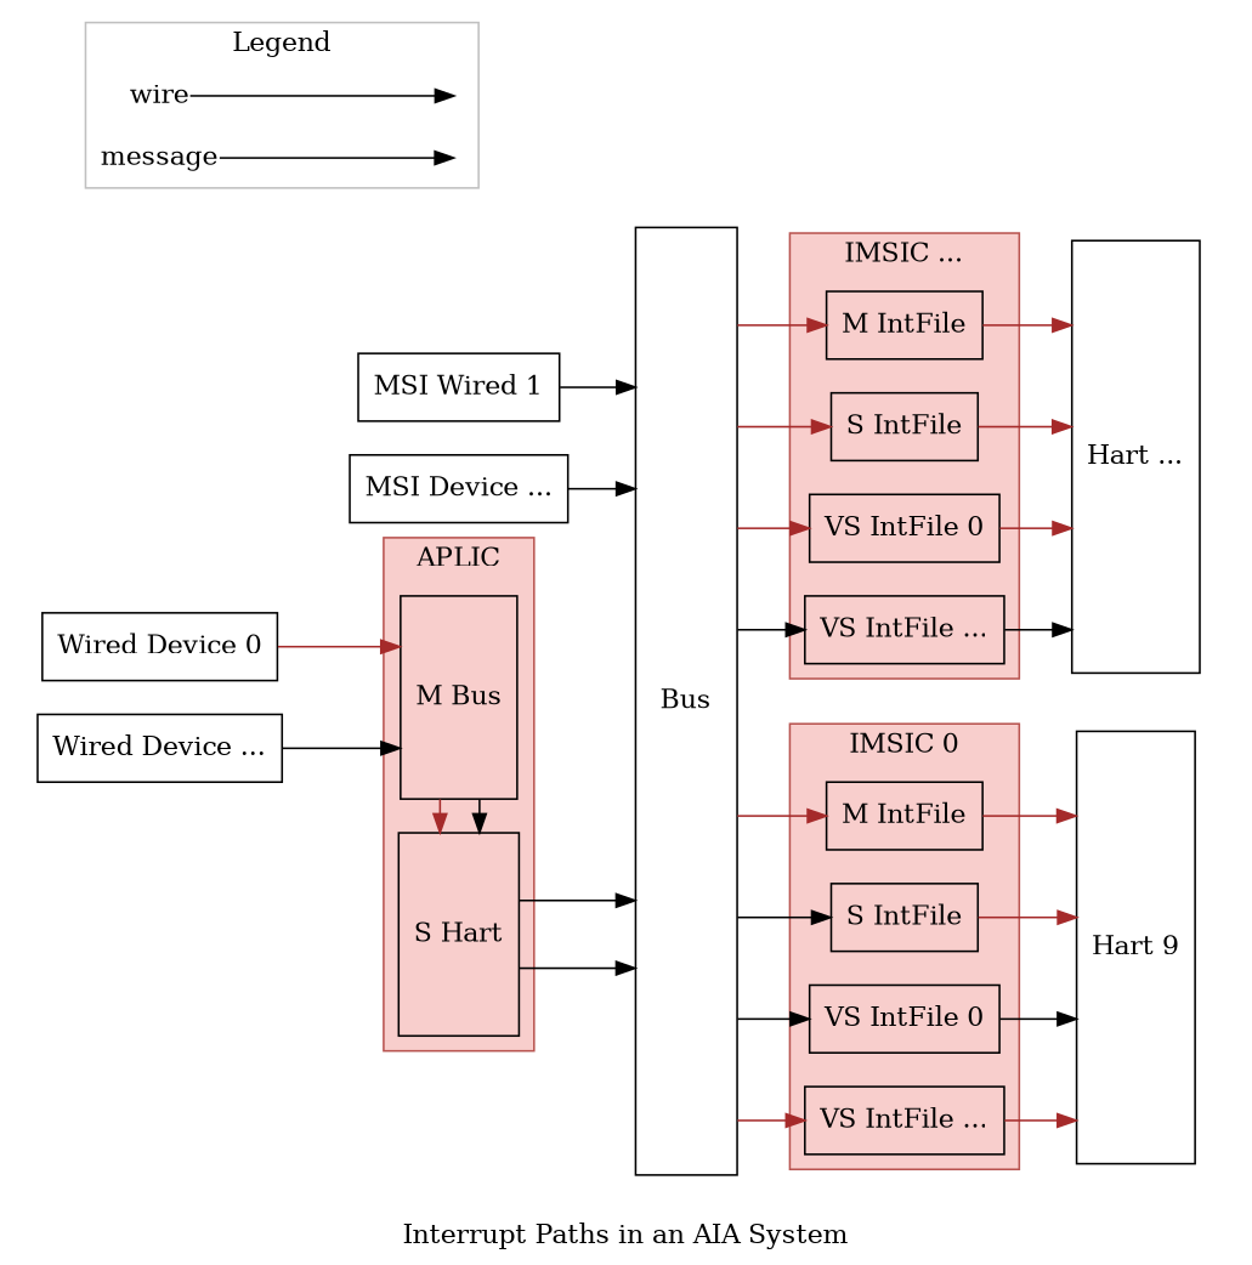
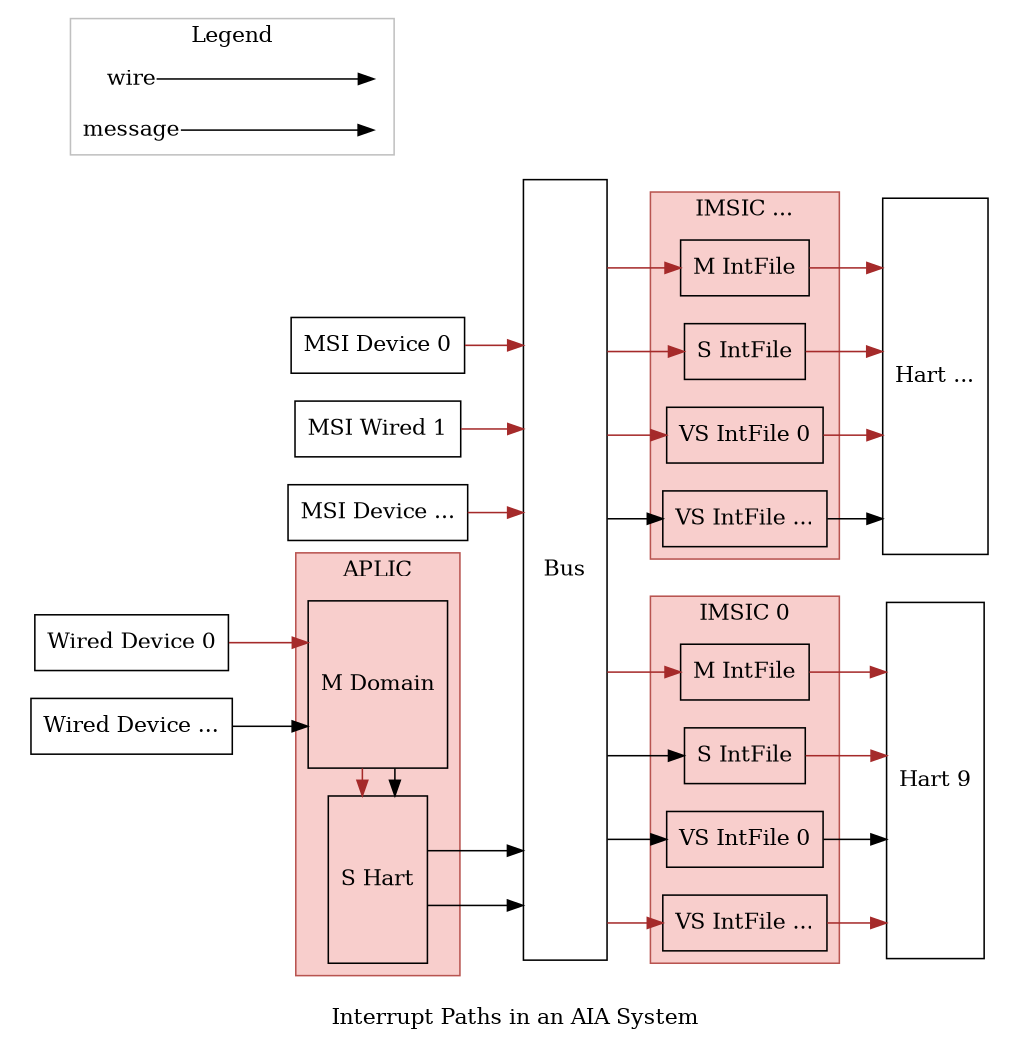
  digraph {
    label="Interrupt Paths in an AIA System"
    rankdir=LR
    splines=ortho
    node [shape=box]
    edge [color=brown]
-   n1 [height=1.5 label="M Bus"]
+   n1 [height=1.5 label="M Domain"]
    n2 [height=1.5 label="S Hart"]
    n3 [label="M IntFile"]
    n4 [label="S IntFile"]
    n5 [label="VS IntFile 0"]
    n6 [label="VS IntFile ..."]
    n7 [height=3.2 label="Hart 9"]
    n8 [label="M IntFile"]
    n9 [label="S IntFile"]
    n10 [label="VS IntFile 0"]
    n11 [label="VS IntFile ..."]
    n12 [height=3.2 label="Hart ..."]
+   n13 [label="MSI Device 0"]
    n14 [height=7 label=Bus]
    n15 [label="MSI Wired 1"]
    n16 [label="MSI Device ..."]
    n17 [label="Wired Device 0"]
    n18 [label="Wired Device ..."]
    n19 [label=wire shape=plain]
    n20 [label=" " shape=plain]
    n21 [label=message shape=plain]
    n22 [label=" " shape=plain]
    subgraph sub_1 {
      cluster=True
      label=""
      pencolor=transparent
+     n13
      n14
      n15
      n16
      n17
      n18
      subgraph sub_2 {
        bgcolor="#F8CECC"
        cluster=True
        label=APLIC
        pencolor="#B85450"
        style=filled
        n1
        n2
      }
      subgraph sub_3 {
        cluster=True
        label=""
        pencolor=transparent
        n7
        subgraph sub_4 {
          bgcolor="#F8CECC"
          cluster=True
          label="IMSIC 0"
          pencolor="#B85450"
          style=filled
          n3
          n4
          n5
          n6
        }
      }
      subgraph sub_5 {
        cluster=True
        label=""
        pencolor=transparent
        n12
        subgraph sub_6 {
          bgcolor="#F8CECC"
          cluster=True
          label="IMSIC ..."
          pencolor="#B85450"
          style=filled
          n8
          n9
          n10
          n11
        }
      }
    }
    subgraph sub_7 {
      cluster=True
      label=Legend
      pencolor=gray
      n19
      n20
      n21
      n22
    }
    n1 -> n2 [constraint=False]
    n1 -> n2 [color=black constraint=False]
    n2 -> n14 [color=black]
    n2 -> n14 [color=black]
    n3 -> n7
    n4 -> n7
    n5 -> n7 [color=black]
    n6 -> n7
    n8 -> n12
    n9 -> n12
    n10 -> n12
    n11 -> n12 [color=black]
+   n13 -> n14
    n14 -> n3
    n14 -> n4 [color=black]
    n14 -> n5 [color=black]
    n14 -> n6
    n14 -> n8
    n14 -> n9
    n14 -> n10
    n14 -> n11 [color=black]
-   n15 -> n14 [color=black]
-   n16 -> n14 [color=black]
+   n15 -> n14
+   n16 -> n14
    n17 -> n1
    n18 -> n1 [color=black]
    n19 -> n20 [color=black]
    n21 -> n22 [color=black]
  }
